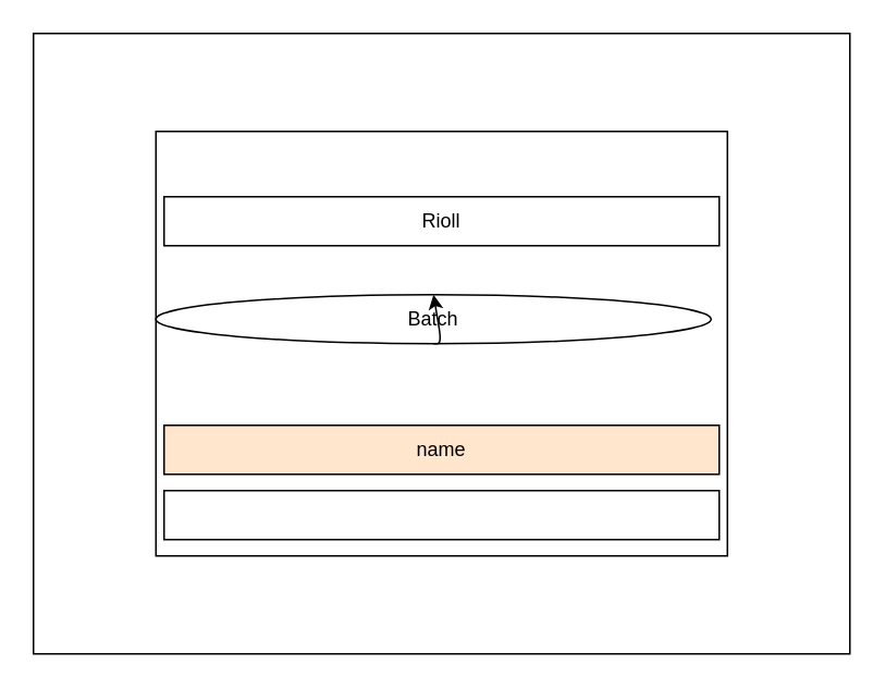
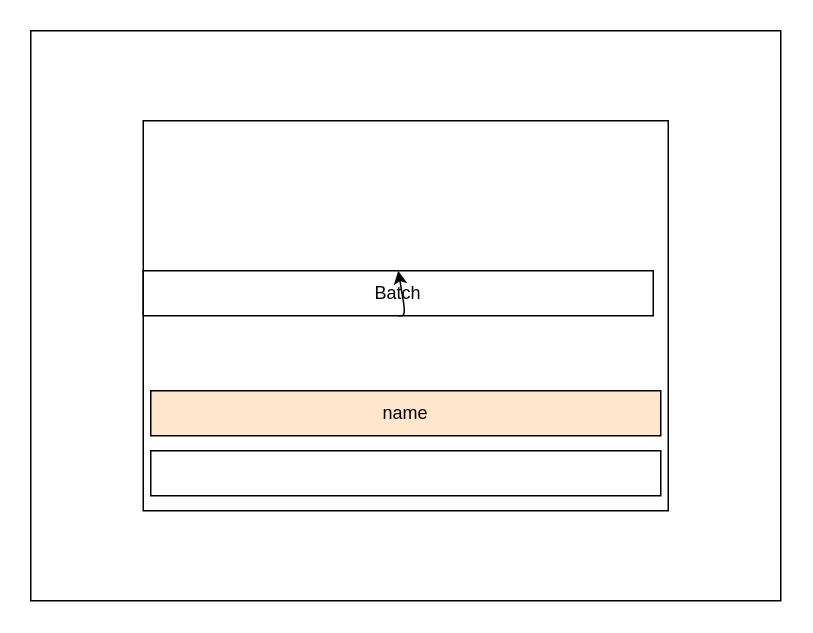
  <mxCell id="0" />
  <mxCell id="1" parent="0" />
  <mxCell id="2" value="" style="rounded=0;whiteSpace=wrap;html=1;" vertex="1" parent="1"><mxGeometry x="20" y="20" width="500" height="380" as="geometry" /></mxCell>
  <mxCell id="3" value="" style="rounded=0;whiteSpace=wrap;html=1;" vertex="1" parent="1"><mxGeometry x="95" y="80" width="350" height="260" as="geometry" /></mxCell>
- <mxCell id="4" value="Rioll" style="rounded=0;whiteSpace=wrap;html=1;" vertex="1" parent="1"><mxGeometry x="100" y="120" width="340" height="30" as="geometry" /></mxCell>
- <mxCell id="5" value="Batch" style="ellipse;whiteSpace=wrap;html=1;" vertex="1" parent="1"><mxGeometry x="95" y="180" width="340" height="30" as="geometry" /></mxCell>
+ <mxCell id="5" value="Batch" style="rounded=0;whiteSpace=wrap;html=1;" vertex="1" parent="1"><mxGeometry x="95" y="180" width="340" height="30" as="geometry" /></mxCell>
  <mxCell id="6" value="name" style="rounded=0;whiteSpace=wrap;html=1;fillColor=#ffe6cc;" vertex="1" parent="1"><mxGeometry x="100" y="260" width="340" height="30" as="geometry" /></mxCell>
  <mxCell id="7" value="" style="rounded=0;whiteSpace=wrap;html=1;" vertex="1" parent="1"><mxGeometry x="100" y="300" width="340" height="30" as="geometry" /></mxCell>
  <mxCell id="8" style="edgeStyle=none;html=1;exitX=0.5;exitY=1;exitDx=0;exitDy=0;entryX=0.5;entryY=0;entryDx=0;entryDy=0;" edge="1" parent="1" source="5" target="5"><mxGeometry relative="1" as="geometry"><Array as="points"><mxPoint x="270" y="210" /></Array></mxGeometry></mxCell>
